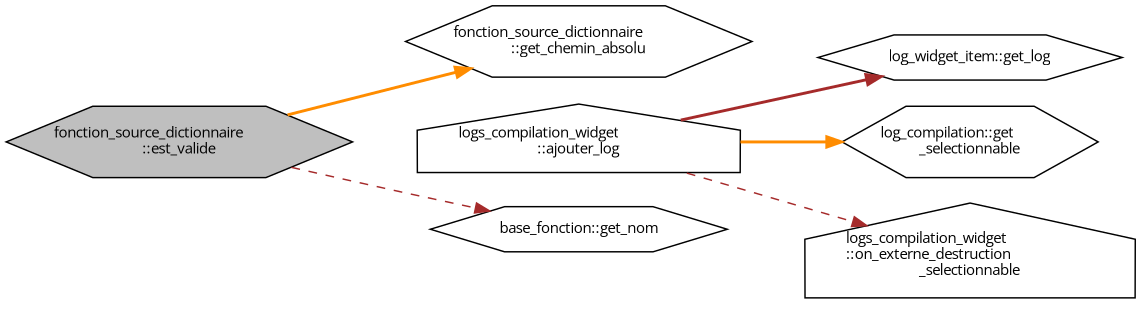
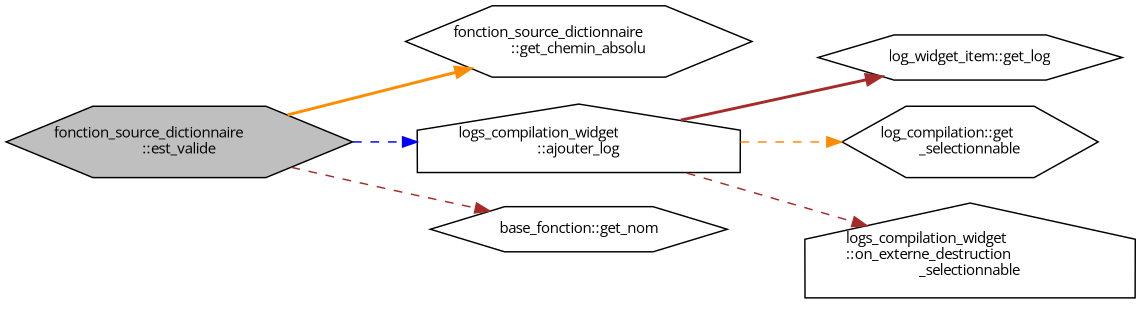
  digraph {
    fontname="Open Sans"
    rankdir=LR
    node [color=black fillcolor=white fontname="Open Sans" fontsize=10 shape=hexagon style=filled]
    edge [color=brown fontname="Open Sans" fontsize=10 labelfontname=Helvetica labelfontsize=10 style=bold]
    n1 [fillcolor=grey75 fontcolor=black height=0.2 label="fonction_source_dictionnaire\l::est_valide" width=0.4]
    n2 [height=0.2 label="fonction_source_dictionnaire\l::get_chemin_absolu" width=0.4]
    n3 [height=0.2 label="logs_compilation_widget\l::ajouter_log" shape=house width=0.4]
    n4 [height=0.2 label="base_fonction::get_nom" width=0.4]
    n5 [height=0.2 label="log_widget_item::get_log" width=0.4]
    n6 [height=0.2 label="log_compilation::get\l_selectionnable" width=0.4]
    n7 [height=0.2 label="logs_compilation_widget\l::on_externe_destruction\l_selectionnable" shape=house width=0.4]
    n1 -> n2 [color=darkorange]
+   n1 -> n3 [color=blue style=dashed]
    n1 -> n4 [style=dashed]
    n3 -> n5
-   n3 -> n6 [color=darkorange]
+   n3 -> n6 [color=darkorange style=dashed]
    n3 -> n7 [style=dashed]
  }
